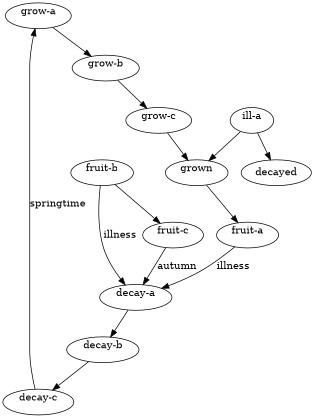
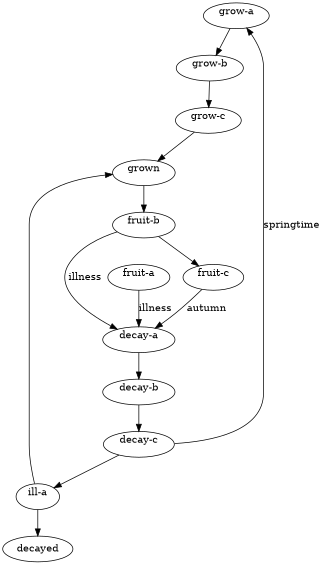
  digraph {
    node [labelloc=t]
    "grow-a"
    "grow-b"
    "grow-c"
    grown
    "fruit-a"
    "decay-a"
    "decay-b"
    "fruit-b"
    "fruit-c"
    "decay-c"
    "ill-a"
    decayed [labelloc=""]
    "grow-a" -> "grow-b"
    "grow-b" -> "grow-c"
    "grow-c" -> grown
-   grown -> "fruit-a"
+   grown -> "fruit-b"
    "fruit-a" -> "decay-a" [label=illness]
    "decay-a" -> "decay-b"
    "decay-b" -> "decay-c"
    "fruit-b" -> "decay-a" [label=illness]
    "fruit-b" -> "fruit-c"
    "fruit-c" -> "decay-a" [label=autumn]
    "decay-c" -> "grow-a" [label=springtime]
+   "decay-c" -> "ill-a"
    "ill-a" -> grown
    "ill-a" -> decayed
  }
